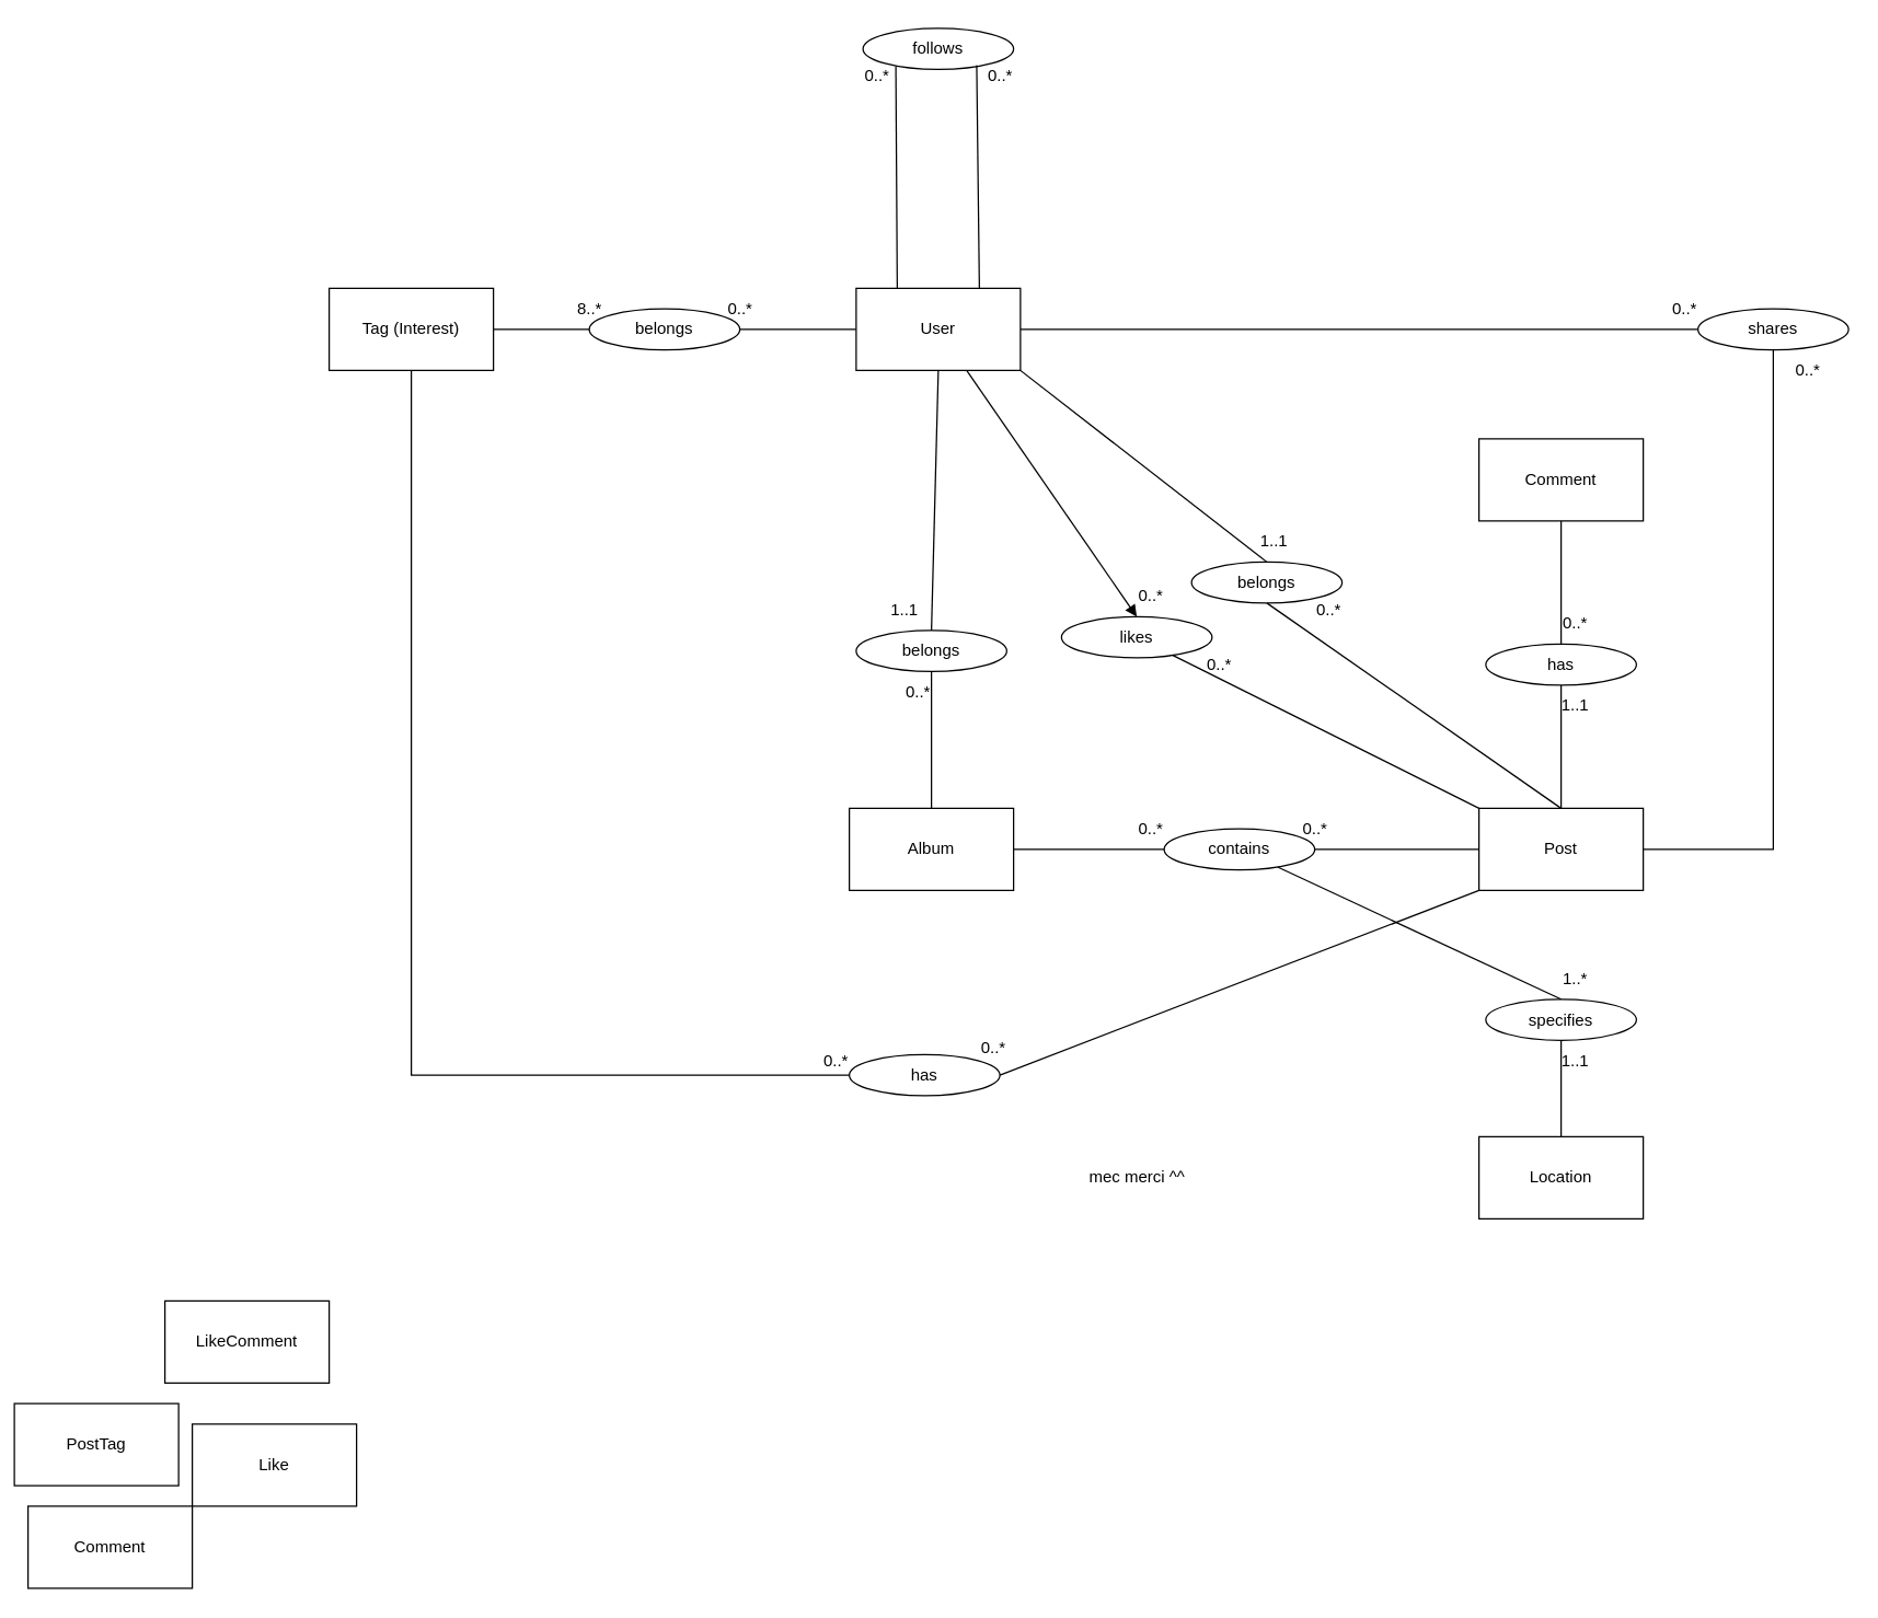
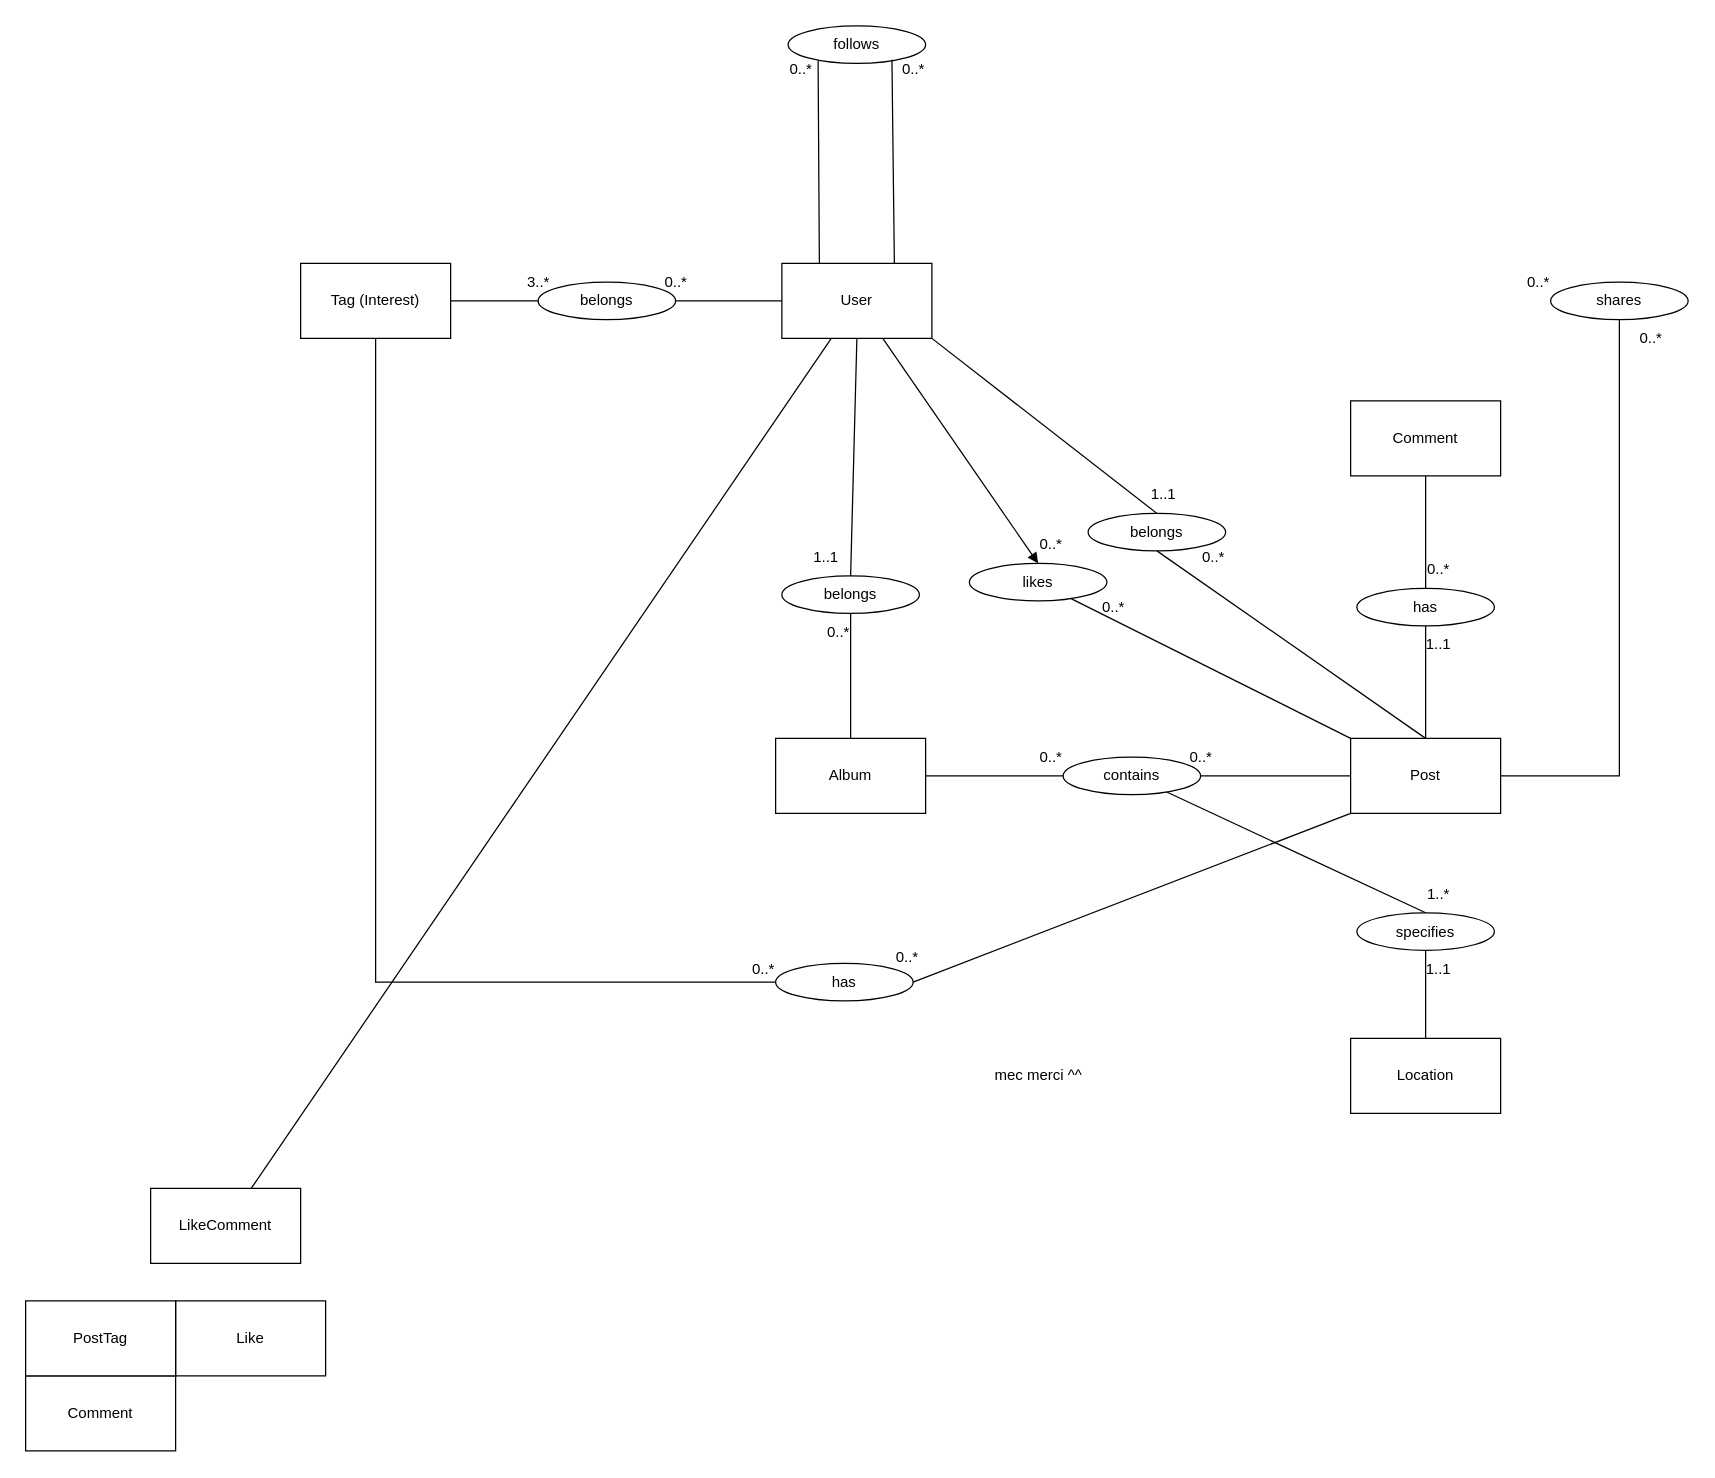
  <mxCell id="0" />
  <mxCell id="1" parent="0" />
  <mxCell id="2" value="Post" style="rounded=0;whiteSpace=wrap;html=1;" vertex="1" parent="1"><mxGeometry x="1080" y="590" width="120" height="60" as="geometry" /></mxCell>
  <mxCell id="3" value="Album" style="rounded=0;whiteSpace=wrap;html=1;" vertex="1" parent="1"><mxGeometry x="620" y="590" width="120" height="60" as="geometry" /></mxCell>
  <mxCell id="4" value="" style="endArrow=none;html=1;rounded=0;exitX=1;exitY=0.5;exitDx=0;exitDy=0;entryX=0;entryY=0.5;entryDx=0;entryDy=0;" edge="1" parent="1" source="3" target="6"><mxGeometry width="50" height="50" relative="1" as="geometry"><mxPoint x="755" y="590" as="sourcePoint" /><mxPoint x="1055" y="570" as="targetPoint" /></mxGeometry></mxCell>
  <mxCell id="5" style="edgeStyle=none;rounded=0;orthogonalLoop=1;jettySize=auto;html=1;entryX=0;entryY=0.5;entryDx=0;entryDy=0;endArrow=none;" edge="1" parent="1" source="6" target="2"><mxGeometry relative="1" as="geometry" /></mxCell>
  <mxCell id="6" value="contains" style="ellipse;whiteSpace=wrap;html=1;" vertex="1" parent="1"><mxGeometry x="850" y="605" width="110" height="30" as="geometry" /></mxCell>
  <mxCell id="7" style="edgeStyle=none;rounded=0;orthogonalLoop=1;jettySize=auto;html=1;endArrow=none;entryX=0.5;entryY=0;entryDx=0;entryDy=0;exitX=1;exitY=1;exitDx=0;exitDy=0;" edge="1" parent="1" source="11" target="31"><mxGeometry relative="1" as="geometry"><mxPoint x="910" y="470" as="targetPoint" /></mxGeometry></mxCell>
- <mxCell id="8" style="edgeStyle=none;rounded=0;orthogonalLoop=1;jettySize=auto;html=1;endArrow=none;entryX=0;entryY=0.5;entryDx=0;entryDy=0;" edge="1" parent="1" source="11" target="42"><mxGeometry relative="1" as="geometry"><mxPoint x="1230" y="240" as="targetPoint" /></mxGeometry></mxCell>
+ <mxCell id="8" style="edgeStyle=none;rounded=0;orthogonalLoop=1;jettySize=auto;html=1;endArrow=none;" edge="1" parent="1" source="11" target="20"><mxGeometry relative="1" as="geometry"><mxPoint x="1230" y="240" as="targetPoint" /></mxGeometry></mxCell>
  <mxCell id="9" style="edgeStyle=none;rounded=0;orthogonalLoop=1;jettySize=auto;html=1;entryX=1;entryY=0.5;entryDx=0;entryDy=0;endArrow=none;" edge="1" parent="1" source="11" target="45"><mxGeometry relative="1" as="geometry" /></mxCell>
  <mxCell id="10" style="edgeStyle=none;rounded=0;orthogonalLoop=1;jettySize=auto;html=1;entryX=0.5;entryY=0;entryDx=0;entryDy=0;endArrow=block;" edge="1" parent="1" source="11" target="55"><mxGeometry relative="1" as="geometry"><mxPoint x="800" y="440" as="targetPoint" /></mxGeometry></mxCell>
  <mxCell id="11" value="User" style="rounded=0;whiteSpace=wrap;html=1;" vertex="1" parent="1"><mxGeometry x="625" y="210" width="120" height="60" as="geometry" /></mxCell>
  <mxCell id="12" value="belongs" style="ellipse;whiteSpace=wrap;html=1;" vertex="1" parent="1"><mxGeometry x="625" y="460" width="110" height="30" as="geometry" /></mxCell>
  <mxCell id="13" value="" style="endArrow=none;html=1;rounded=0;exitX=0.5;exitY=1;exitDx=0;exitDy=0;entryX=0.5;entryY=0;entryDx=0;entryDy=0;" edge="1" parent="1" source="11" target="12"><mxGeometry width="50" height="50" relative="1" as="geometry"><mxPoint x="780" y="340" as="sourcePoint" /><mxPoint x="900" y="340" as="targetPoint" /></mxGeometry></mxCell>
  <mxCell id="14" value="" style="endArrow=none;html=1;rounded=0;exitX=0.5;exitY=0;exitDx=0;exitDy=0;entryX=0.5;entryY=1;entryDx=0;entryDy=0;" edge="1" parent="1" source="3" target="12"><mxGeometry width="50" height="50" relative="1" as="geometry"><mxPoint x="680" y="390" as="sourcePoint" /><mxPoint x="675" y="470" as="targetPoint" /></mxGeometry></mxCell>
  <mxCell id="15" value="Location" style="whiteSpace=wrap;html=1;" vertex="1" parent="1"><mxGeometry x="1080" y="830" width="120" height="60" as="geometry" /></mxCell>
  <mxCell id="16" value="specifies" style="ellipse;whiteSpace=wrap;html=1;" vertex="1" parent="1"><mxGeometry x="1085" y="729.5" width="110" height="30" as="geometry" /></mxCell>
  <mxCell id="17" style="edgeStyle=none;rounded=0;orthogonalLoop=1;jettySize=auto;html=1;endArrow=none;exitX=0.5;exitY=0;exitDx=0;exitDy=0;" edge="1" parent="1" source="16" target="6"><mxGeometry relative="1" as="geometry"><mxPoint x="970" y="630" as="sourcePoint" /><mxPoint x="1090" y="630" as="targetPoint" /></mxGeometry></mxCell>
  <mxCell id="18" style="edgeStyle=none;rounded=0;orthogonalLoop=1;jettySize=auto;html=1;entryX=0.5;entryY=1;entryDx=0;entryDy=0;endArrow=none;exitX=0.5;exitY=0;exitDx=0;exitDy=0;" edge="1" parent="1" source="15" target="16"><mxGeometry relative="1" as="geometry"><mxPoint x="980" y="640" as="sourcePoint" /><mxPoint x="1100" y="640" as="targetPoint" /></mxGeometry></mxCell>
  <mxCell id="19" value="Comment" style="rounded=0;whiteSpace=wrap;html=1;" vertex="1" parent="1"><mxGeometry x="1080" y="320" width="120" height="60" as="geometry" /></mxCell>
  <mxCell id="20" value="LikeComment" style="rounded=0;whiteSpace=wrap;html=1;" vertex="1" parent="1"><mxGeometry x="120" y="950" width="120" height="60" as="geometry" /></mxCell>
  <mxCell id="21" value="Comment" style="rounded=0;whiteSpace=wrap;html=1;" vertex="1" parent="1"><mxGeometry x="20" y="1100" width="120" height="60" as="geometry" /></mxCell>
  <mxCell id="22" value="Like" style="rounded=0;whiteSpace=wrap;html=1;" vertex="1" parent="1"><mxGeometry x="140" y="1040" width="120" height="60" as="geometry" /></mxCell>
- <mxCell id="23" value="PostTag" style="rounded=0;whiteSpace=wrap;html=1;" vertex="1" parent="1"><mxGeometry x="10" y="1025" width="120" height="60" as="geometry" /></mxCell>
+ <mxCell id="23" value="PostTag" style="rounded=0;whiteSpace=wrap;html=1;" vertex="1" parent="1"><mxGeometry x="20" y="1040" width="120" height="60" as="geometry" /></mxCell>
  <mxCell id="24" style="eedgeStyle=none;rounded=0;orthogonalLoop=1;jettySize=auto;html=1;entryX=0;entryY=0.5;entryDx=0;entryDy=0;endArrow=none;" edge="1" parent="1" source="25" target="50"><mxGeometry relative="1" as="geometry"><mxPoint x="300" y="780" as="targetPoint" /><Array as="points"><mxPoint x="300" y="785" /></Array></mxGeometry></mxCell>
  <mxCell id="25" value="Tag (Interest)" style="rounded=0;whiteSpace=wrap;html=1;" vertex="1" parent="1"><mxGeometry x="240" y="210" width="120" height="60" as="geometry" /></mxCell>
  <mxCell id="26" value="0..*" style="text;html=1;align=center;verticalAlign=middle;resizable=0;points=[];autosize=1;strokeColor=none;fillColor=none;" vertex="1" parent="1"><mxGeometry x="820" y="590" width="40" height="30" as="geometry" /></mxCell>
  <mxCell id="27" value="0..*" style="text;html=1;align=center;verticalAlign=middle;resizable=0;points=[];autosize=1;strokeColor=none;fillColor=none;" vertex="1" parent="1"><mxGeometry x="940" y="590" width="40" height="30" as="geometry" /></mxCell>
  <mxCell id="28" value="0..*" style="text;html=1;align=center;verticalAlign=middle;resizable=0;points=[];autosize=1;strokeColor=none;fillColor=none;" vertex="1" parent="1"><mxGeometry x="650" y="490" width="40" height="30" as="geometry" /></mxCell>
  <mxCell id="29" value="1..1" style="text;html=1;align=center;verticalAlign=middle;resizable=0;points=[];autosize=1;strokeColor=none;fillColor=none;" vertex="1" parent="1"><mxGeometry x="640" y="430" width="40" height="30" as="geometry" /></mxCell>
  <mxCell id="30" value="1..1" style="text;html=1;align=center;verticalAlign=middle;resizable=0;points=[];autosize=1;strokeColor=none;fillColor=none;" vertex="1" parent="1"><mxGeometry x="1130" y="759.5" width="40" height="30" as="geometry" /></mxCell>
  <mxCell id="31" value="belongs" style="ellipse;whiteSpace=wrap;html=1;" vertex="1" parent="1"><mxGeometry x="870" y="410" width="110" height="30" as="geometry" /></mxCell>
  <mxCell id="32" style="edgeStyle=none;rounded=0;orthogonalLoop=1;jettySize=auto;html=1;endArrow=none;entryX=0.5;entryY=0;entryDx=0;entryDy=0;exitX=0.5;exitY=1;exitDx=0;exitDy=0;" edge="1" parent="1" source="31" target="2"><mxGeometry relative="1" as="geometry"><mxPoint x="750" y="389.388" as="sourcePoint" /><mxPoint x="935" y="480" as="targetPoint" /></mxGeometry></mxCell>
  <mxCell id="33" value="0..*" style="text;html=1;align=center;verticalAlign=middle;resizable=0;points=[];autosize=1;strokeColor=none;fillColor=none;" vertex="1" parent="1"><mxGeometry x="950" y="430" width="40" height="30" as="geometry" /></mxCell>
  <mxCell id="34" value="1..1" style="text;html=1;align=center;verticalAlign=middle;resizable=0;points=[];autosize=1;strokeColor=none;fillColor=none;" vertex="1" parent="1"><mxGeometry x="910" y="380" width="40" height="30" as="geometry" /></mxCell>
  <mxCell id="35" value="1..*" style="text;html=1;align=center;verticalAlign=middle;resizable=0;points=[];autosize=1;strokeColor=none;fillColor=none;" vertex="1" parent="1"><mxGeometry x="1130" y="699.5" width="40" height="30" as="geometry" /></mxCell>
  <mxCell id="36" style="edgeStyle=none;rounded=0;orthogonalLoop=1;jettySize=auto;html=1;endArrow=none;entryX=0.5;entryY=0;entryDx=0;entryDy=0;exitX=0.5;exitY=1;exitDx=0;exitDy=0;" edge="1" parent="1" source="37" target="2"><mxGeometry relative="1" as="geometry"><mxPoint x="1140" y="510" as="sourcePoint" /><mxPoint x="1160" y="540" as="targetPoint" /></mxGeometry></mxCell>
  <mxCell id="37" value="has" style="ellipse;whiteSpace=wrap;html=1;" vertex="1" parent="1"><mxGeometry x="1085" y="470" width="110" height="30" as="geometry" /></mxCell>
  <mxCell id="38" style="edgeStyle=none;rounded=0;orthogonalLoop=1;jettySize=auto;html=1;endArrow=none;entryX=0.5;entryY=0;entryDx=0;entryDy=0;exitX=0.5;exitY=1;exitDx=0;exitDy=0;fontStyle=1" edge="1" parent="1" source="19" target="37"><mxGeometry relative="1" as="geometry"><mxPoint x="1150" y="510" as="sourcePoint" /><mxPoint x="1150" y="600" as="targetPoint" /></mxGeometry></mxCell>
  <mxCell id="39" value="1..1" style="text;html=1;align=center;verticalAlign=middle;resizable=0;points=[];autosize=1;strokeColor=none;fillColor=none;" vertex="1" parent="1"><mxGeometry x="1130" y="500" width="40" height="30" as="geometry" /></mxCell>
  <mxCell id="40" value="0..*" style="text;html=1;align=center;verticalAlign=middle;resizable=0;points=[];autosize=1;strokeColor=none;fillColor=none;" vertex="1" parent="1"><mxGeometry x="1130" y="440" width="40" height="30" as="geometry" /></mxCell>
  <mxCell id="41" style="edgeStyle=none;rounded=0;orthogonalLoop=1;jettySize=auto;html=1;entryX=1;entryY=0.5;entryDx=0;entryDy=0;endArrow=none;" edge="1" parent="1" source="42" target="2"><mxGeometry relative="1" as="geometry"><mxPoint x="1295" y="630" as="targetPoint" /><Array as="points"><mxPoint x="1295" y="620" /></Array></mxGeometry></mxCell>
  <mxCell id="42" value="shares" style="ellipse;whiteSpace=wrap;html=1;" vertex="1" parent="1"><mxGeometry x="1240" y="225" width="110" height="30" as="geometry" /></mxCell>
  <mxCell id="43" value="0..*" style="text;html=1;align=center;verticalAlign=middle;resizable=0;points=[];autosize=1;strokeColor=none;fillColor=none;" vertex="1" parent="1"><mxGeometry x="1210" y="210" width="40" height="30" as="geometry" /></mxCell>
  <mxCell id="44" value="0..*" style="text;html=1;align=center;verticalAlign=middle;resizable=0;points=[];autosize=1;strokeColor=none;fillColor=none;" vertex="1" parent="1"><mxGeometry x="1300" y="255" width="40" height="30" as="geometry" /></mxCell>
  <mxCell id="45" value="belongs" style="ellipse;whiteSpace=wrap;html=1;" vertex="1" parent="1"><mxGeometry x="430" y="225" width="110" height="30" as="geometry" /></mxCell>
  <mxCell id="46" style="edgeStyle=none;rounded=0;orthogonalLoop=1;jettySize=auto;html=1;entryX=1;entryY=0.5;entryDx=0;entryDy=0;endArrow=none;exitX=0;exitY=0.5;exitDx=0;exitDy=0;" edge="1" parent="1" source="45" target="25"><mxGeometry relative="1" as="geometry"><mxPoint x="635" y="250" as="sourcePoint" /><mxPoint x="550" y="250" as="targetPoint" /></mxGeometry></mxCell>
- <mxCell id="47" value="8..*" style="text;html=1;align=center;verticalAlign=middle;resizable=0;points=[];autosize=1;strokeColor=none;fillColor=none;" vertex="1" parent="1"><mxGeometry x="410" y="210" width="40" height="30" as="geometry" /></mxCell>
+ <mxCell id="47" value="3..*" style="text;html=1;align=center;verticalAlign=middle;resizable=0;points=[];autosize=1;strokeColor=none;fillColor=none;" vertex="1" parent="1"><mxGeometry x="410" y="210" width="40" height="30" as="geometry" /></mxCell>
  <mxCell id="48" value="0..*" style="text;html=1;align=center;verticalAlign=middle;resizable=0;points=[];autosize=1;strokeColor=none;fillColor=none;" vertex="1" parent="1"><mxGeometry x="520" y="210" width="40" height="30" as="geometry" /></mxCell>
  <mxCell id="49" style="edgeStyle=none;rounded=0;orthogonalLoop=1;jettySize=auto;html=1;exitX=1;exitY=0.5;exitDx=0;exitDy=0;endArrow=none;" edge="1" parent="1" source="50"><mxGeometry relative="1" as="geometry"><mxPoint x="1080" y="650" as="targetPoint" /></mxGeometry></mxCell>
  <mxCell id="50" value="has" style="ellipse;whiteSpace=wrap;html=1;" vertex="1" parent="1"><mxGeometry x="620" y="770" width="110" height="30" as="geometry" /></mxCell>
  <mxCell id="51" value="0..*" style="text;html=1;align=center;verticalAlign=middle;resizable=0;points=[];autosize=1;strokeColor=none;fillColor=none;" vertex="1" parent="1"><mxGeometry x="705" y="750" width="40" height="30" as="geometry" /></mxCell>
  <mxCell id="52" value="0..*" style="text;html=1;align=center;verticalAlign=middle;resizable=0;points=[];autosize=1;strokeColor=none;fillColor=none;" vertex="1" parent="1"><mxGeometry x="590" y="759.5" width="40" height="30" as="geometry" /></mxCell>
  <mxCell id="53" value="mec merci ^^" style="text;html=1;align=center;verticalAlign=middle;resizable=0;points=[];autosize=1;strokeColor=none;fillColor=none;" vertex="1" parent="1"><mxGeometry x="785" y="845" width="90" height="30" as="geometry" /></mxCell>
  <mxCell id="54" style="edgeStyle=none;rounded=0;orthogonalLoop=1;jettySize=auto;html=1;entryX=0;entryY=0;entryDx=0;entryDy=0;endArrow=none;" edge="1" parent="1" source="55" target="2"><mxGeometry relative="1" as="geometry" /></mxCell>
  <mxCell id="55" value="likes" style="ellipse;whiteSpace=wrap;html=1;" vertex="1" parent="1"><mxGeometry x="775" y="450" width="110" height="30" as="geometry" /></mxCell>
  <mxCell id="56" value="0..*" style="text;html=1;align=center;verticalAlign=middle;resizable=0;points=[];autosize=1;strokeColor=none;fillColor=none;" vertex="1" parent="1"><mxGeometry x="870" y="470" width="40" height="30" as="geometry" /></mxCell>
  <mxCell id="57" value="0..*" style="text;html=1;align=center;verticalAlign=middle;resizable=0;points=[];autosize=1;strokeColor=none;fillColor=none;" vertex="1" parent="1"><mxGeometry x="820" y="420" width="40" height="30" as="geometry" /></mxCell>
  <mxCell id="58" style="edgeStyle=none;rounded=0;orthogonalLoop=1;jettySize=auto;html=1;entryX=0.25;entryY=0;entryDx=0;entryDy=0;endArrow=none;endFill=0;exitX=0.218;exitY=0.933;exitDx=0;exitDy=0;exitPerimeter=0;" edge="1" parent="1" source="59" target="11"><mxGeometry relative="1" as="geometry" /></mxCell>
  <mxCell id="59" value="follows" style="ellipse;whiteSpace=wrap;html=1;" vertex="1" parent="1"><mxGeometry x="630" y="20" width="110" height="30" as="geometry" /></mxCell>
  <mxCell id="60" style="edgeStyle=none;rounded=0;orthogonalLoop=1;jettySize=auto;html=1;entryX=0.75;entryY=0;entryDx=0;entryDy=0;endArrow=none;endFill=0;exitX=0.755;exitY=0.9;exitDx=0;exitDy=0;exitPerimeter=0;" edge="1" parent="1" source="59" target="11"><mxGeometry relative="1" as="geometry"><mxPoint x="663.98" y="57.99" as="sourcePoint" /><mxPoint x="665" y="220" as="targetPoint" /></mxGeometry></mxCell>
  <mxCell id="61" value="0..*" style="text;html=1;align=center;verticalAlign=middle;resizable=0;points=[];autosize=1;strokeColor=none;fillColor=none;" vertex="1" parent="1"><mxGeometry x="710" y="40" width="40" height="30" as="geometry" /></mxCell>
  <mxCell id="62" value="0..*" style="text;html=1;align=center;verticalAlign=middle;resizable=0;points=[];autosize=1;strokeColor=none;fillColor=none;" vertex="1" parent="1"><mxGeometry x="620" y="40" width="40" height="30" as="geometry" /></mxCell>
